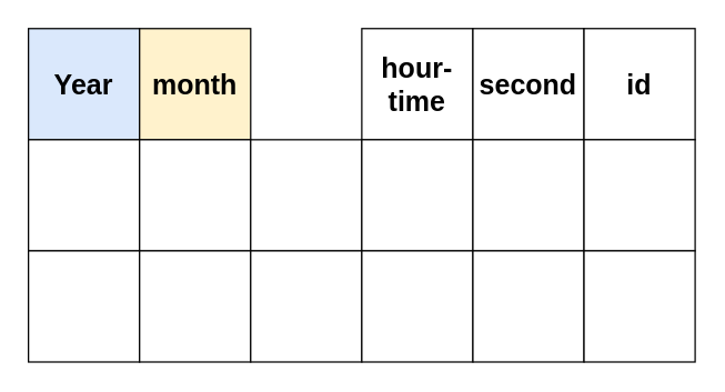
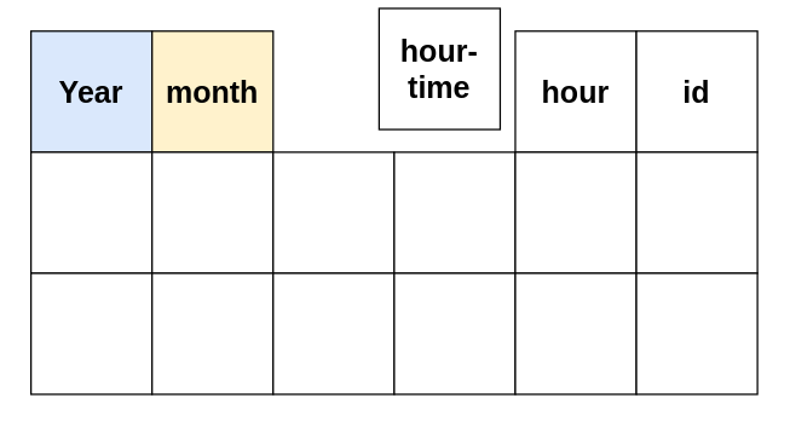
  <mxCell id="0" />
  <mxCell id="1" parent="0" />
  <mxCell id="2" value="&lt;b&gt;&lt;font style=&quot;font-size: 20px&quot;&gt;Year&lt;/font&gt;&lt;/b&gt;" style="whiteSpace=wrap;html=1;aspect=fixed;fillColor=#dae8fc;" vertex="1" parent="1"><mxGeometry x="20" y="20" width="80" height="80" as="geometry" /></mxCell>
  <mxCell id="3" value="&lt;b&gt;&lt;font style=&quot;font-size: 20px&quot;&gt;month&lt;/font&gt;&lt;/b&gt;" style="whiteSpace=wrap;html=1;aspect=fixed;fillColor=#fff2cc;" vertex="1" parent="1"><mxGeometry x="100" y="20" width="80" height="80" as="geometry" /></mxCell>
- <mxCell id="4" value="&lt;b&gt;&lt;font style=&quot;font-size: 20px&quot;&gt;hour-time&lt;/font&gt;&lt;/b&gt;" style="whiteSpace=wrap;html=1;aspect=fixed;" vertex="1" parent="1"><mxGeometry x="260" y="20" width="80" height="80" as="geometry" /></mxCell>
- <mxCell id="5" value="&lt;b&gt;&lt;font style=&quot;font-size: 20px&quot;&gt;second&lt;/font&gt;&lt;/b&gt;" style="whiteSpace=wrap;html=1;aspect=fixed;" vertex="1" parent="1"><mxGeometry x="340" y="20" width="80" height="80" as="geometry" /></mxCell>
+ <mxCell id="4" value="&lt;b&gt;&lt;font style=&quot;font-size: 20px&quot;&gt;hour-time&lt;/font&gt;&lt;/b&gt;" style="whiteSpace=wrap;html=1;aspect=fixed;" vertex="1" parent="1"><mxGeometry x="250" y="5" width="80" height="80" as="geometry" /></mxCell>
+ <mxCell id="5" value="&lt;b&gt;&lt;font style=&quot;font-size: 20px&quot;&gt;hour&lt;/font&gt;&lt;/b&gt;" style="whiteSpace=wrap;html=1;aspect=fixed;" vertex="1" parent="1"><mxGeometry x="340" y="20" width="80" height="80" as="geometry" /></mxCell>
  <mxCell id="6" value="&lt;font style=&quot;font-size: 20px&quot;&gt;&lt;b&gt;id&lt;/b&gt;&lt;/font&gt;" style="whiteSpace=wrap;html=1;aspect=fixed;" vertex="1" parent="1"><mxGeometry x="420" y="20" width="80" height="80" as="geometry" /></mxCell>
  <mxCell id="7" value="" style="whiteSpace=wrap;html=1;aspect=fixed;" vertex="1" parent="1"><mxGeometry x="20" y="100" width="80" height="80" as="geometry" /></mxCell>
  <mxCell id="8" value="" style="whiteSpace=wrap;html=1;aspect=fixed;" vertex="1" parent="1"><mxGeometry x="100" y="100" width="80" height="80" as="geometry" /></mxCell>
  <mxCell id="9" value="" style="whiteSpace=wrap;html=1;aspect=fixed;" vertex="1" parent="1"><mxGeometry x="180" y="100" width="80" height="80" as="geometry" /></mxCell>
  <mxCell id="10" value="" style="whiteSpace=wrap;html=1;aspect=fixed;" vertex="1" parent="1"><mxGeometry x="260" y="100" width="80" height="80" as="geometry" /></mxCell>
  <mxCell id="11" value="" style="whiteSpace=wrap;html=1;aspect=fixed;" vertex="1" parent="1"><mxGeometry x="340" y="100" width="80" height="80" as="geometry" /></mxCell>
  <mxCell id="12" value="" style="whiteSpace=wrap;html=1;aspect=fixed;" vertex="1" parent="1"><mxGeometry x="420" y="100" width="80" height="80" as="geometry" /></mxCell>
  <mxCell id="13" value="" style="whiteSpace=wrap;html=1;aspect=fixed;" vertex="1" parent="1"><mxGeometry x="20" y="180" width="80" height="80" as="geometry" /></mxCell>
  <mxCell id="14" value="" style="whiteSpace=wrap;html=1;aspect=fixed;" vertex="1" parent="1"><mxGeometry x="100" y="180" width="80" height="80" as="geometry" /></mxCell>
  <mxCell id="15" value="" style="whiteSpace=wrap;html=1;aspect=fixed;" vertex="1" parent="1"><mxGeometry x="180" y="180" width="80" height="80" as="geometry" /></mxCell>
  <mxCell id="16" value="" style="whiteSpace=wrap;html=1;aspect=fixed;" vertex="1" parent="1"><mxGeometry x="260" y="180" width="80" height="80" as="geometry" /></mxCell>
  <mxCell id="17" value="" style="whiteSpace=wrap;html=1;aspect=fixed;" vertex="1" parent="1"><mxGeometry x="340" y="180" width="80" height="80" as="geometry" /></mxCell>
  <mxCell id="18" value="" style="whiteSpace=wrap;html=1;aspect=fixed;" vertex="1" parent="1"><mxGeometry x="420" y="180" width="80" height="80" as="geometry" /></mxCell>
